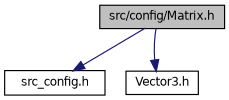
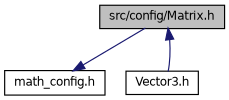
  digraph {
    node [color=black fillcolor=white fontname=Helvetica fontsize=10 shape=record style=filled]
    edge [color=midnightblue fontname=Helvetica fontsize=10 labelfontname=Helvetica labelfontsize=10 style=solid]
    n1 [fillcolor=grey75 fontcolor=black height=0.2 label="src/config/Matrix.h" width=0.4]
-   n2 [height=0.2 label="src_config.h" width=0.4]
+   n2 [height=0.2 label="math_config.h" width=0.4]
    n3 [height=0.2 label="Vector3.h" width=0.4]
    n1 -> n2
-   n1 -> n3
+   n3 -> n1
  }
